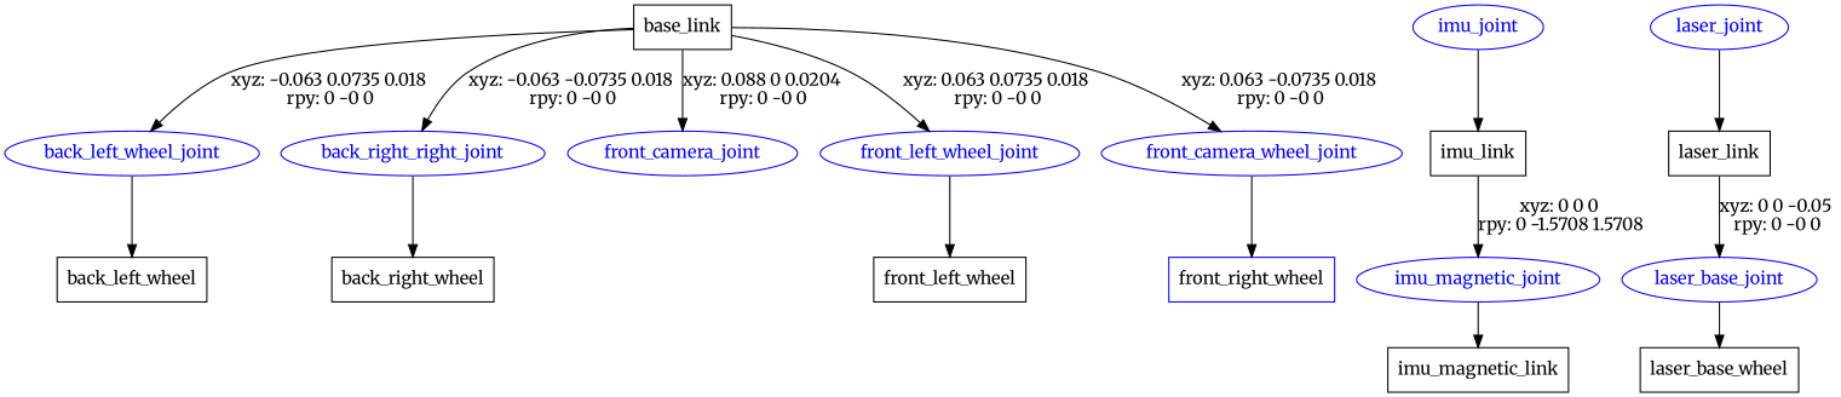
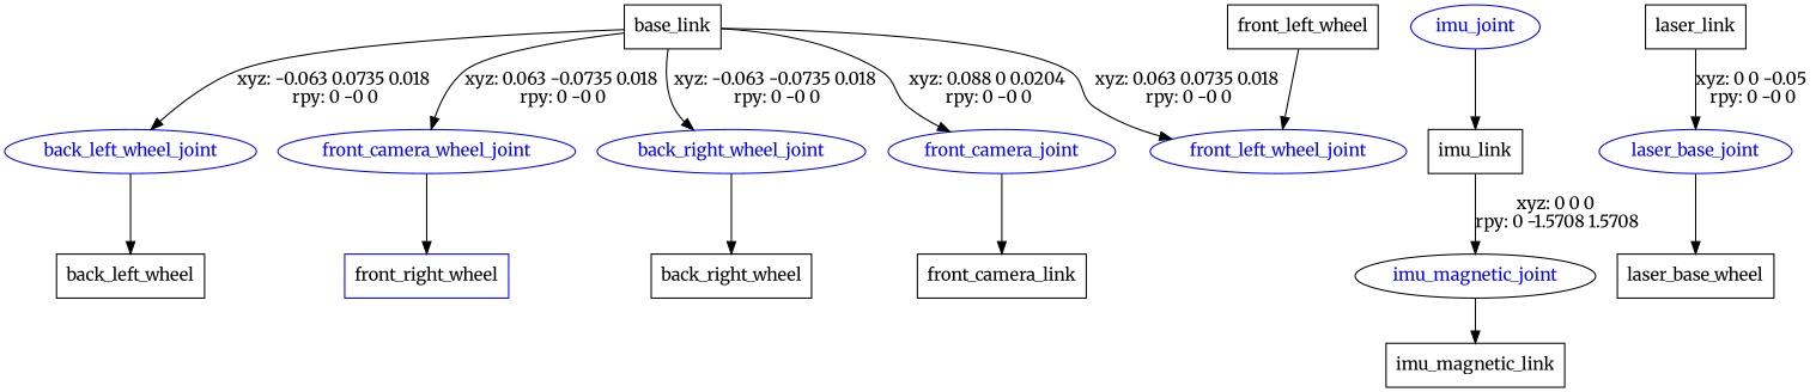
  digraph {
    fontname=Merriweather
    node [fontname=Merriweather shape=box color=blue]
    edge [fontname=Merriweather]
    n1 [label=base_link color=""]
    back_left_wheel_joint [fontcolor=blue shape=ellipse]
-   back_right_wheel_joint [fontcolor=blue shape=ellipse label=back_right_right_joint]
+   back_right_wheel_joint [fontcolor=blue shape=ellipse]
    front_camera_joint [fontcolor=blue shape=ellipse]
    front_left_wheel_joint [fontcolor=blue shape=ellipse]
    n6 [fontcolor=blue label=front_camera_wheel_joint shape=ellipse]
    n7 [label=back_left_wheel color=""]
    n8 [label=back_right_wheel color=""]
+   n9 [label=front_camera_link color=""]
    n10 [label=front_left_wheel color=""]
    n11 [label=front_right_wheel]
    imu_joint [fontcolor=blue shape=ellipse]
    n13 [label=imu_link color=""]
-   laser_joint [fontcolor=blue shape=ellipse]
    n15 [label=laser_link color=""]
-   imu_magnetic_joint [fontcolor=blue shape=ellipse]
+   imu_magnetic_joint [color=black fontcolor=blue shape=ellipse]
    n17 [label=imu_magnetic_link color=""]
    laser_base_joint [fontcolor=blue shape=ellipse]
    n19 [label=laser_base_wheel color=""]
    n1 -> back_left_wheel_joint [label="xyz: -0.063 0.0735 0.018 \nrpy: 0 -0 0"]
    n1 -> back_right_wheel_joint [label="xyz: -0.063 -0.0735 0.018 \nrpy: 0 -0 0"]
    n1 -> front_camera_joint [label="xyz: 0.088 0 0.0204 \nrpy: 0 -0 0"]
    n1 -> front_left_wheel_joint [label="xyz: 0.063 0.0735 0.018 \nrpy: 0 -0 0"]
    n1 -> n6 [label="xyz: 0.063 -0.0735 0.018 \nrpy: 0 -0 0"]
    back_left_wheel_joint -> n7
    back_right_wheel_joint -> n8
-   front_left_wheel_joint -> n10
+   front_camera_joint -> n9
+   n10 -> front_left_wheel_joint
    n6 -> n11
    imu_joint -> n13
    n13 -> imu_magnetic_joint [label="xyz: 0 0 0 \nrpy: 0 -1.5708 1.5708"]
-   laser_joint -> n15
    n15 -> laser_base_joint [label="xyz: 0 0 -0.05 \nrpy: 0 -0 0"]
    imu_magnetic_joint -> n17
    laser_base_joint -> n19
  }
